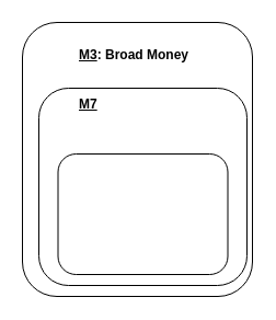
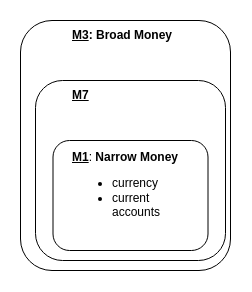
  <mxCell id="0" />
  <mxCell id="1" parent="0" />
  <mxCell id="2" value="" style="whiteSpace=wrap;html=1;rounded=1;" parent="1" vertex="1"><mxGeometry x="20" y="20" width="210" height="250" as="geometry" /></mxCell>
  <mxCell id="3" value="" style="whiteSpace=wrap;html=1;rounded=1;glass=0;" parent="1" vertex="1"><mxGeometry x="35" y="80" width="190" height="180" as="geometry" /></mxCell>
  <mxCell id="4" value="" style="whiteSpace=wrap;html=1;rounded=1;" parent="1" vertex="1"><mxGeometry x="52.5" y="140" width="155" height="110" as="geometry" /></mxCell>
+ <mxCell id="5" value="&lt;u&gt;&lt;b&gt;M1&lt;/b&gt;&lt;/u&gt;: &lt;b&gt;Narrow Money&lt;/b&gt;&lt;br&gt;&lt;ul style=&quot;&quot;&gt;&lt;li style=&quot;&quot;&gt;currency&lt;/li&gt;&lt;li style=&quot;&quot;&gt;current accounts&lt;/li&gt;&lt;/ul&gt;" style="text;strokeColor=none;align=left;fillColor=none;html=1;verticalAlign=middle;whiteSpace=wrap;rounded=0;" parent="1" vertex="1"><mxGeometry x="70" y="140" width="130" height="100" as="geometry" /></mxCell>
  <mxCell id="6" value="&lt;b&gt;&lt;u&gt;M7&lt;/u&gt;&lt;/b&gt;" style="text;strokeColor=none;align=left;fillColor=none;html=1;verticalAlign=middle;whiteSpace=wrap;rounded=0;" vertex="1" parent="1"><mxGeometry x="70" y="80" width="60" height="30" as="geometry" /></mxCell>
- <mxCell id="7" value="&lt;u&gt;M3&lt;/u&gt;: Broad Money" style="text;strokeColor=none;align=left;fillColor=none;html=1;verticalAlign=middle;whiteSpace=wrap;rounded=0;fontStyle=1" vertex="1" parent="1"><mxGeometry x="70" y="35" width="110" height="30" as="geometry" /></mxCell>
+ <mxCell id="7" value="&lt;u&gt;M3&lt;/u&gt;: Broad Money" style="text;strokeColor=none;align=left;fillColor=none;html=1;verticalAlign=middle;whiteSpace=wrap;rounded=0;fontStyle=1" vertex="1" parent="1"><mxGeometry x="70" y="20" width="110" height="30" as="geometry" /></mxCell>
